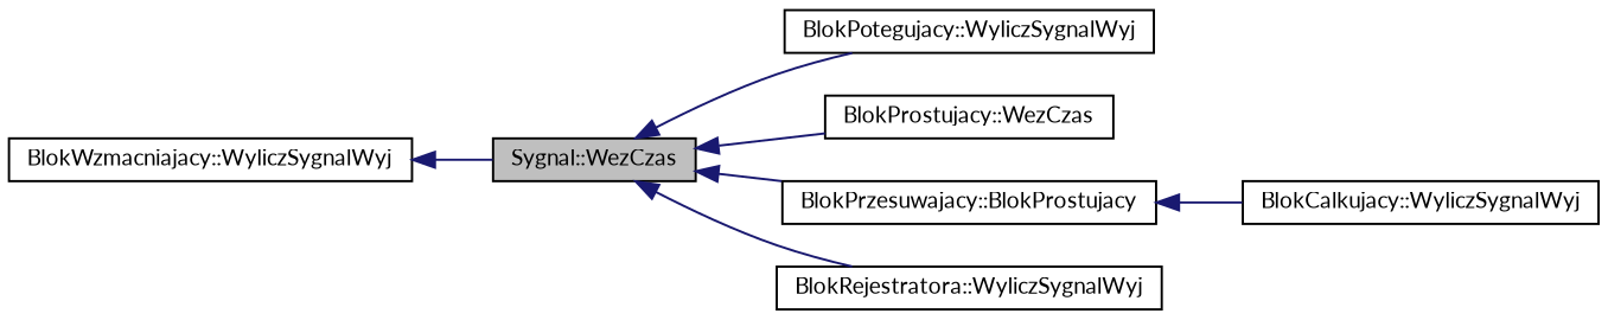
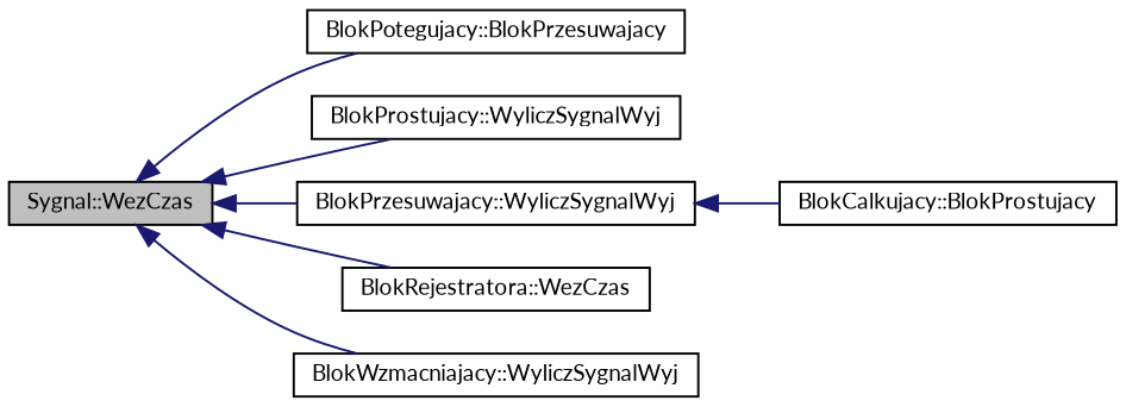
  digraph {
    fontname=Lato
    rankdir=LR
    node [color=black fillcolor=white fontname=Lato fontsize=10 shape=record style=filled]
    edge [color=midnightblue dir=back fontname=Lato fontsize=10 labelfontname=Helvetica labelfontsize=10 style=solid]
    n1 [fillcolor=grey75 fontcolor=black height=0.2 label="Sygnal::WezCzas" width=0.4]
-   n2 [height=0.2 label="BlokPotegujacy::WyliczSygnalWyj" width=0.4]
-   n3 [height=0.2 label="BlokProstujacy::WezCzas" width=0.4]
-   n4 [height=0.2 label="BlokPrzesuwajacy::BlokProstujacy" width=0.4]
-   n5 [height=0.2 label="BlokRejestratora::WyliczSygnalWyj" width=0.4]
+   n2 [height=0.2 label="BlokPotegujacy::BlokPrzesuwajacy" width=0.4]
+   n3 [height=0.2 label="BlokProstujacy::WyliczSygnalWyj" width=0.4]
+   n4 [height=0.2 label="BlokPrzesuwajacy::WyliczSygnalWyj" width=0.4]
+   n5 [height=0.2 label="BlokRejestratora::WezCzas" width=0.4]
    n6 [height=0.2 label="BlokWzmacniajacy::WyliczSygnalWyj" width=0.4]
-   n7 [height=0.2 label="BlokCalkujacy::WyliczSygnalWyj" width=0.4]
+   n7 [height=0.2 label="BlokCalkujacy::BlokProstujacy" width=0.4]
    n1 -> n2
    n1 -> n3
    n1 -> n4
    n1 -> n5
-   n6 -> n1
+   n1 -> n6
    n4 -> n7
  }
